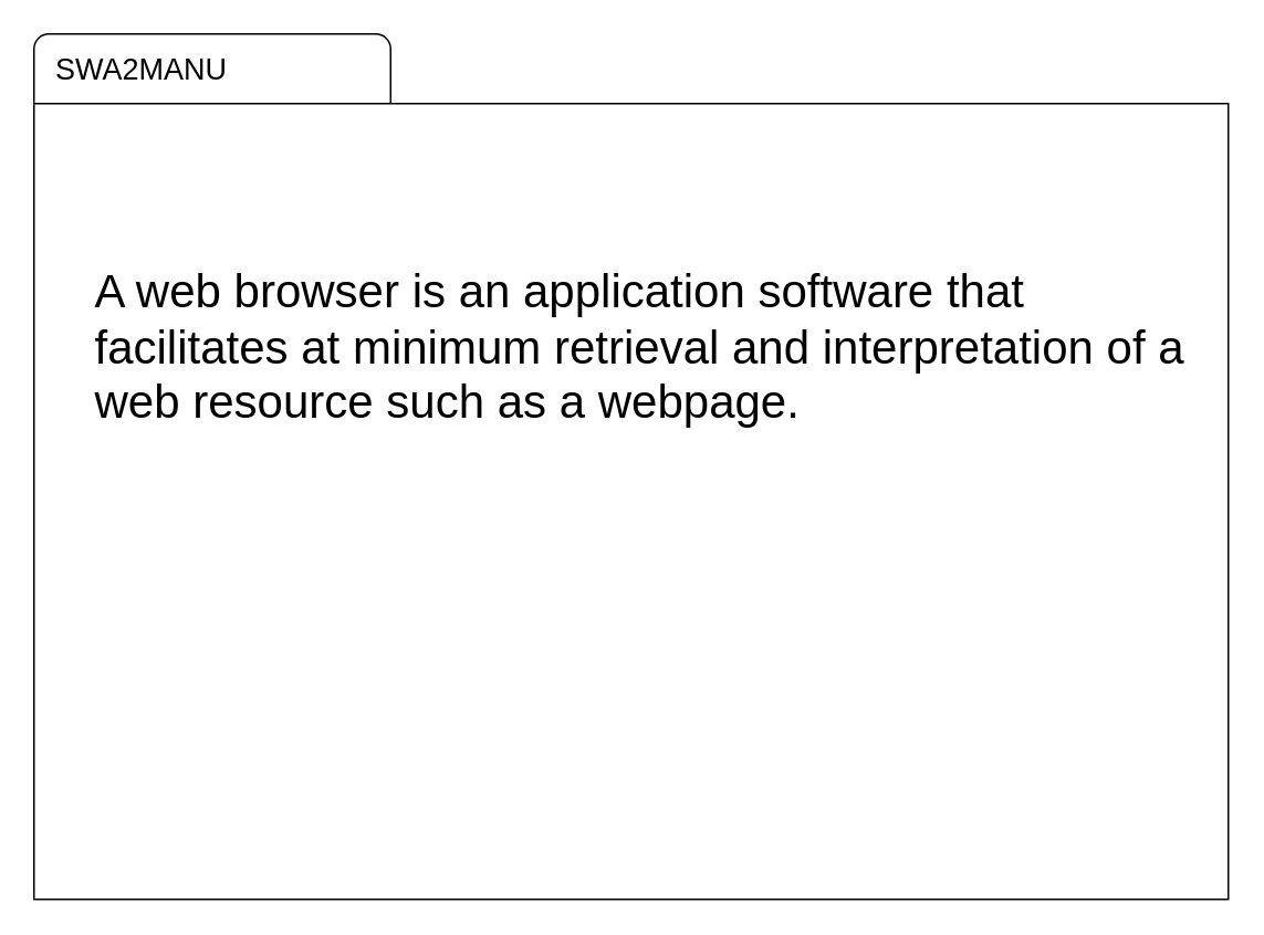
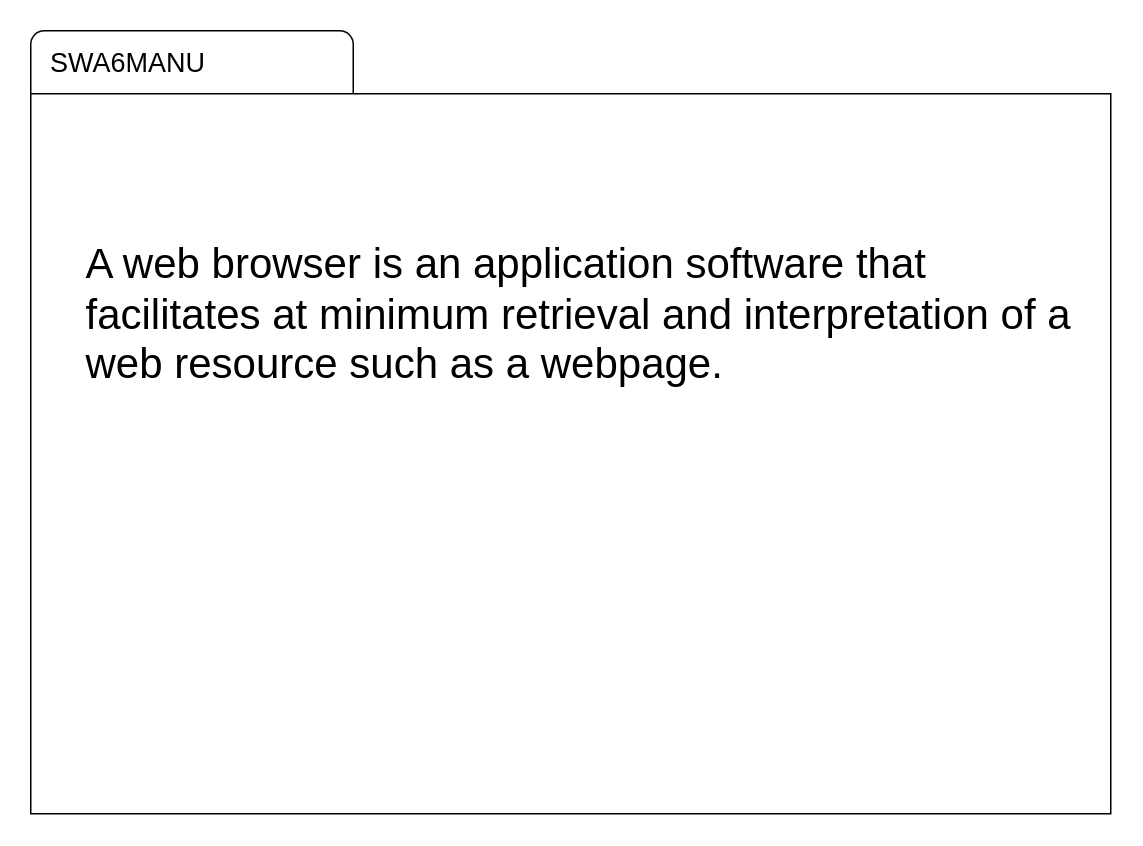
  <mxCell id="0" />
  <mxCell id="1" parent="0" />
  <mxCell id="2" value="" style="group" parent="1" vertex="1" connectable="0"><mxGeometry x="20" y="20" width="720" height="522" as="geometry" /></mxCell>
  <mxCell id="3" value="" style="rounded=1;whiteSpace=wrap;html=1;" parent="2" vertex="1"><mxGeometry width="215" height="60" as="geometry" /></mxCell>
  <mxCell id="4" value="" style="whiteSpace=wrap;html=1;" parent="2" vertex="1"><mxGeometry y="42" width="720" height="480" as="geometry" /></mxCell>
  <mxCell id="5" value="&lt;div&gt;A web browser is an application software that facilitates at minimum retrieval&amp;nbsp;&lt;span&gt;and interpretation of a web resource such as a webpage.&lt;/span&gt;&lt;/div&gt;" style="text;html=1;strokeColor=none;fillColor=none;align=left;verticalAlign=middle;whiteSpace=wrap;rounded=0;fontSize=28;" parent="2" vertex="1"><mxGeometry x="35" y="117" width="665" height="143" as="geometry" /></mxCell>
- <mxCell id="6" value="SWA2MANU" style="text;html=1;strokeColor=none;fillColor=none;align=center;verticalAlign=middle;whiteSpace=wrap;rounded=0;fontSize=18;" parent="2" vertex="1"><mxGeometry x="45" y="12" width="40" height="20" as="geometry" /></mxCell>
+ <mxCell id="6" value="SWA6MANU" style="text;html=1;strokeColor=none;fillColor=none;align=center;verticalAlign=middle;whiteSpace=wrap;rounded=0;fontSize=18;" parent="2" vertex="1"><mxGeometry x="45" y="12" width="40" height="20" as="geometry" /></mxCell>
